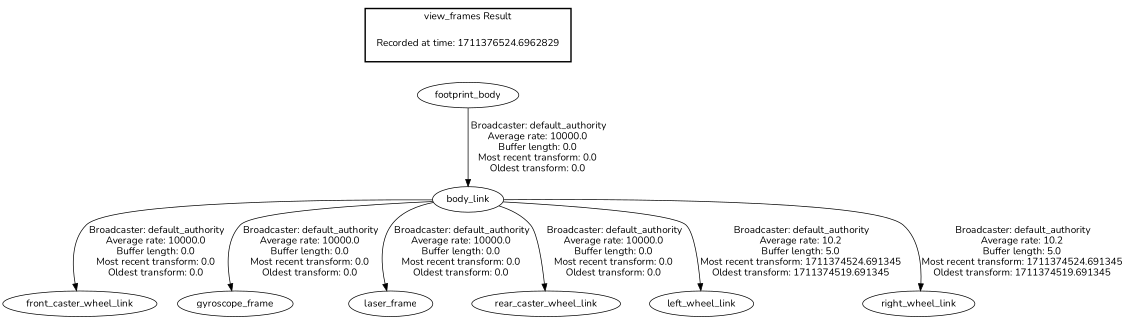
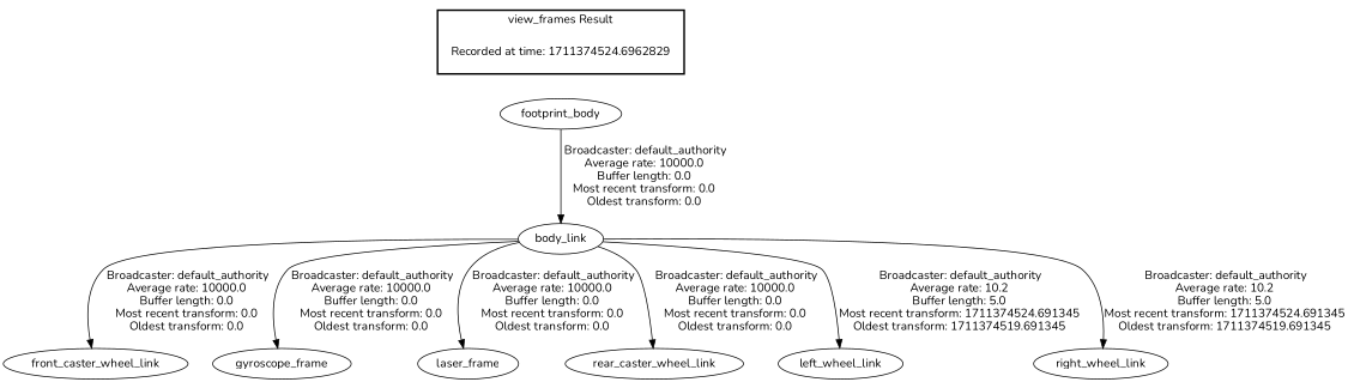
  digraph {
    fontname=Nunito
    node [fontname=Nunito]
    edge [fontname=Nunito]
-   "Recorded at time: 1711374524.6962829" [shape=plaintext label="Recorded at time: 1711376524.6962829"]
+   "Recorded at time: 1711374524.6962829" [shape=plaintext]
    n2 [label=footprint_body]
    body_link
    front_caster_wheel_link
    gyroscope_frame
    laser_frame
    rear_caster_wheel_link
    left_wheel_link
    right_wheel_link
    subgraph cluster_1 {
      color=black
      label="view_frames Result"
      style=bold
      "Recorded at time: 1711374524.6962829"
    }
    "Recorded at time: 1711374524.6962829" -> n2 [style=invis]
    n2 -> body_link [label=" Broadcaster: default_authority\nAverage rate: 10000.0\nBuffer length: 0.0\nMost recent transform: 0.0\nOldest transform: 0.0\n"]
    body_link -> front_caster_wheel_link [label=" Broadcaster: default_authority\nAverage rate: 10000.0\nBuffer length: 0.0\nMost recent transform: 0.0\nOldest transform: 0.0\n"]
    body_link -> gyroscope_frame [label=" Broadcaster: default_authority\nAverage rate: 10000.0\nBuffer length: 0.0\nMost recent transform: 0.0\nOldest transform: 0.0\n"]
    body_link -> laser_frame [label=" Broadcaster: default_authority\nAverage rate: 10000.0\nBuffer length: 0.0\nMost recent transform: 0.0\nOldest transform: 0.0\n"]
    body_link -> rear_caster_wheel_link [label=" Broadcaster: default_authority\nAverage rate: 10000.0\nBuffer length: 0.0\nMost recent transform: 0.0\nOldest transform: 0.0\n"]
    body_link -> left_wheel_link [label=" Broadcaster: default_authority\nAverage rate: 10.2\nBuffer length: 5.0\nMost recent transform: 1711374524.691345\nOldest transform: 1711374519.691345\n"]
    body_link -> right_wheel_link [label=" Broadcaster: default_authority\nAverage rate: 10.2\nBuffer length: 5.0\nMost recent transform: 1711374524.691345\nOldest transform: 1711374519.691345\n"]
  }
